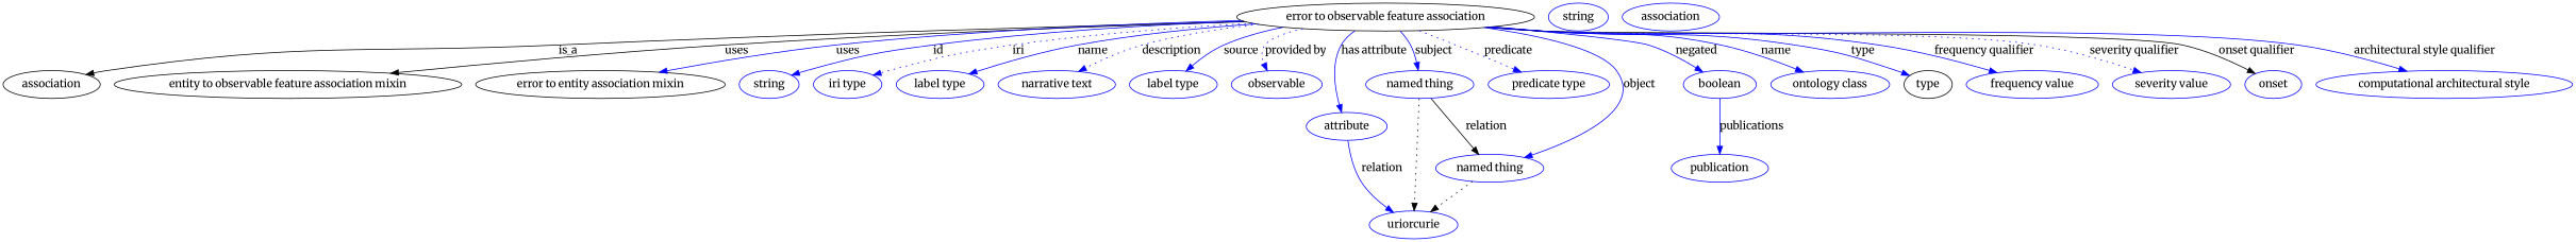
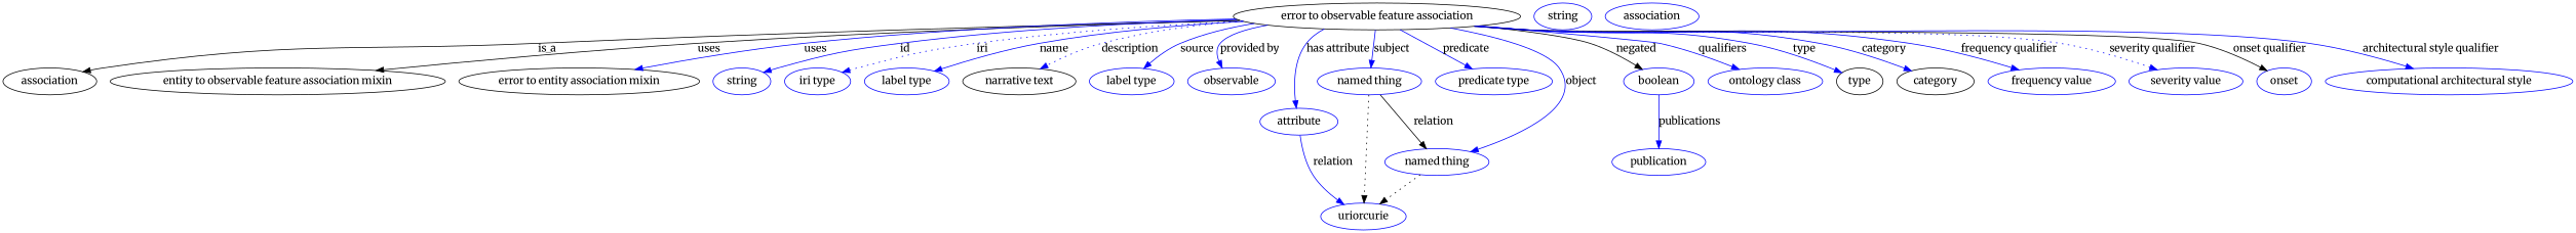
  digraph {
    fontname=Merriweather
    node [fontname=Merriweather color=blue]
    edge [fontname=Merriweather color=blue style=solid]
    n1 [height=0.5 label="error to observable feature association" width=5.3259 color=""]
    association [height=0.5 width=1.7332 color=""]
    "entity to observable feature association mixin" [height=0.5 width=6.2106 color=""]
    "error to entity association mixin" [height=0.5 width=4.4593 color=""]
    n5 [height=0.5 label=string width=1.0652]
    n6 [height=0.5 label="iri type" width=1.2277]
    n7 [height=0.5 label="label type" width=1.5707]
-   n8 [height=0.5 label="narrative text" width=2.0943]
+   n8 [color=black height=0.5 label="narrative text" width=2.0943]
    n9 [height=0.5 label="label type" width=1.5707]
    n10 [height=0.5 label=observable width=1.0291]
    n11 [height=0.5 label=attribute width=1.4443]
    n12 [height=0.5 label="named thing" width=1.9318]
    n13 [height=0.5 label="predicate type" width=2.1665]
    n14 [height=0.5 label="named thing" width=1.9318]
    n15 [height=0.5 label=boolean width=1.2999]
    n16 [height=0.5 label="ontology class" width=2.1304]
    type [height=0.5 width=0.86659 color=""]
+   category [height=0.5 width=1.4263 color=""]
    n19 [height=0.5 label="frequency value" width=2.3651]
    n20 [height=0.5 label="severity value" width=2.1123]
    n21 [height=0.5 label=onset width=1.011]
    n22 [height=0.5 label="computational architectural style" width=4.5857]
    n23 [height=0.5 label=uriorcurie width=1.5887]
    n24 [height=0.5 label=publication width=1.7332]
    n25 [height=0.5 label=string width=1.0652]
    n26 [height=0.5 label=association width=1.7332]
    n1 -> association [label=is_a color="" style=""]
    n1 -> "entity to observable feature association mixin" [label=uses color="" style=""]
    n1 -> "error to entity association mixin" [label=uses style=""]
    n1 -> n5 [label=id]
    n1 -> n6 [label=iri style=dotted]
    n1 -> n7 [label=name]
    n1 -> n8 [label=description style=dotted]
    n1 -> n9 [label=source]
-   n1 -> n10 [label="provided by" style=dotted]
+   n1 -> n10 [label="provided by"]
    n1 -> n11 [label="has attribute"]
    n1 -> n12 [label=subject]
-   n1 -> n13 [label=predicate style=dotted]
+   n1 -> n13 [label=predicate]
    n1 -> n14 [label=object]
-   n1 -> n15 [label=negated]
-   n1 -> n16 [label=name]
+   n1 -> n15 [color=black label=negated]
+   n1 -> n16 [label=qualifiers]
    n1 -> type [label=type]
+   n1 -> category [label=category]
    n1 -> n19 [label="frequency qualifier"]
    n1 -> n20 [label="severity qualifier" style=dotted]
    n1 -> n21 [color=black label="onset qualifier"]
    n1 -> n22 [label="architectural style qualifier"]
    n11 -> n23 [label=relation]
    n12 -> n14 [label=relation color="" style=""]
    n12 -> n23 [style=dotted color=""]
    n14 -> n23 [style=dotted color=""]
    n15 -> n24 [label=publications]
  }
